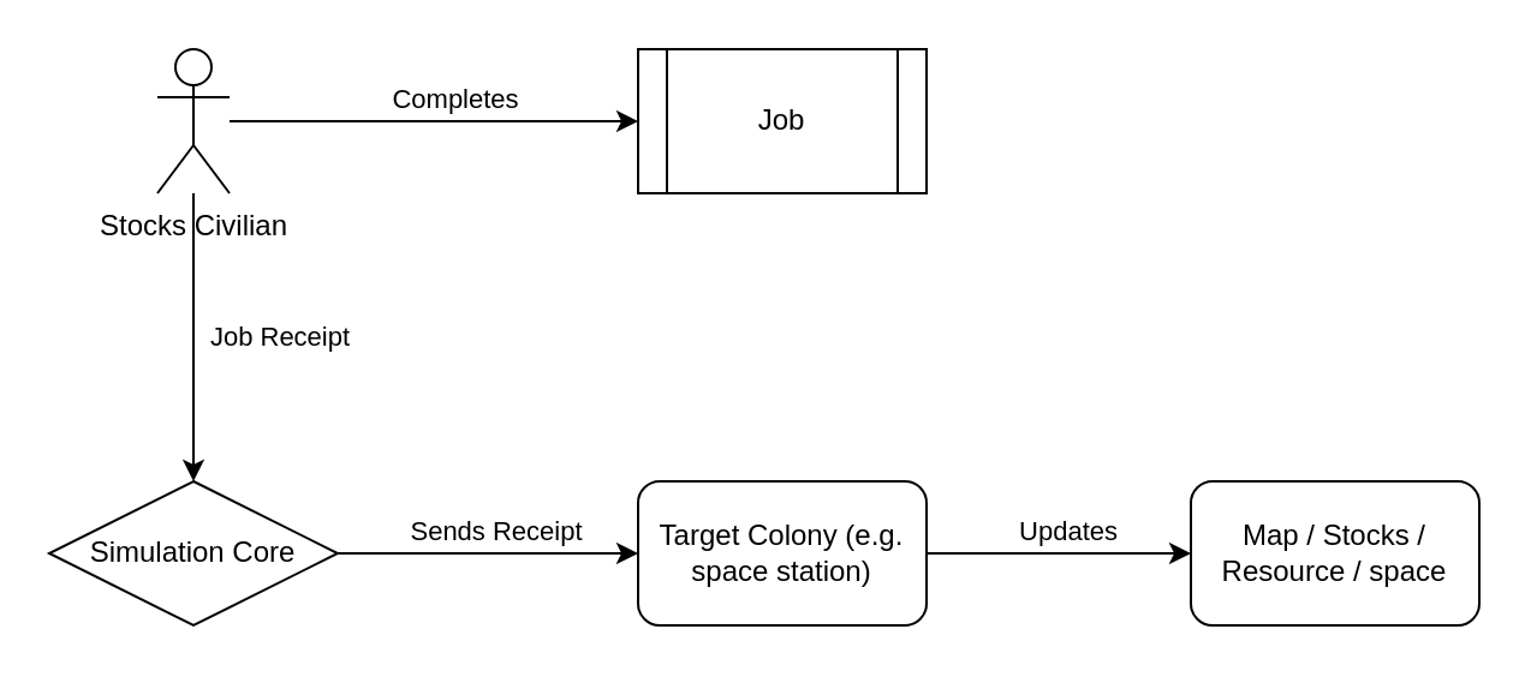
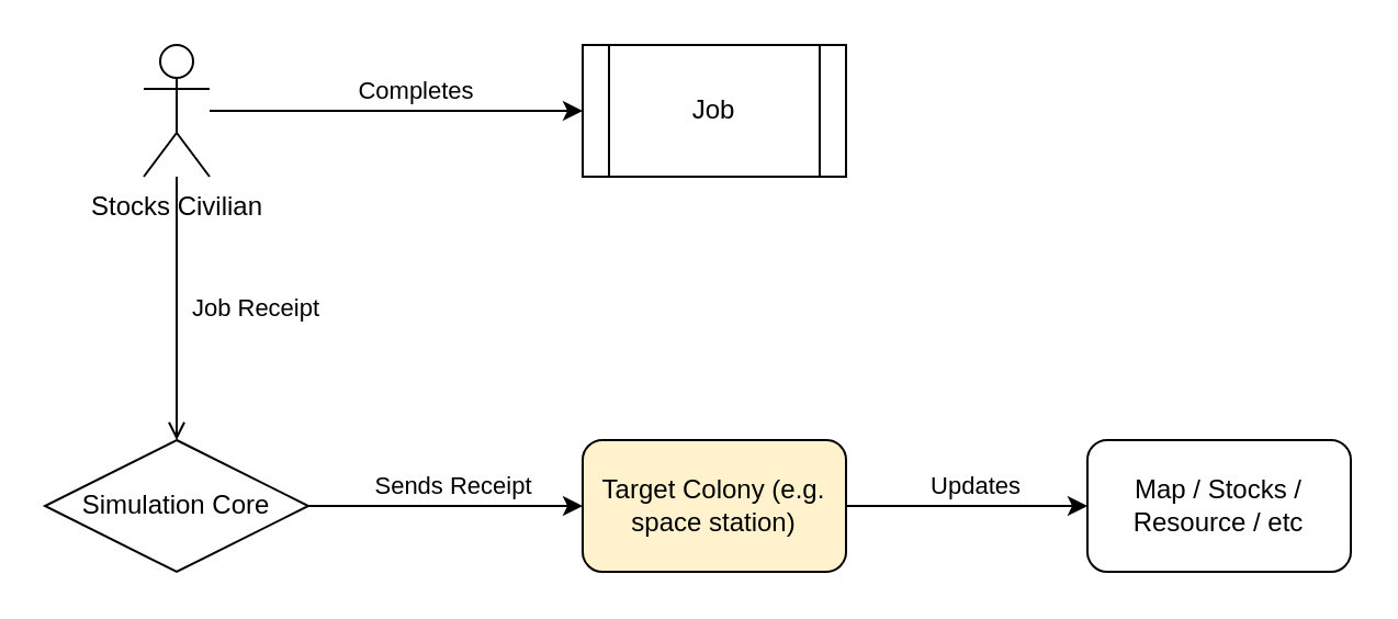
  <mxCell id="0" />
  <mxCell id="1" parent="0" />
  <mxCell id="2" style="edgeStyle=orthogonalEdgeStyle;rounded=0;orthogonalLoop=1;jettySize=auto;html=1;entryX=0;entryY=0.5;entryDx=0;entryDy=0;" edge="1" parent="1" source="6" target="7"><mxGeometry relative="1" as="geometry" /></mxCell>
  <mxCell id="3" value="Completes" style="edgeLabel;html=1;align=center;verticalAlign=middle;resizable=0;points=[];" vertex="1" connectable="0" parent="2"><mxGeometry x="0.094" y="-3" relative="1" as="geometry"><mxPoint y="-13" as="offset" /></mxGeometry></mxCell>
- <mxCell id="4" style="edgeStyle=orthogonalEdgeStyle;rounded=0;orthogonalLoop=1;jettySize=auto;html=1;entryX=0.5;entryY=0;entryDx=0;entryDy=0;" edge="1" parent="1" source="6" target="10"><mxGeometry relative="1" as="geometry" /></mxCell>
+ <mxCell id="4" style="edgeStyle=orthogonalEdgeStyle;rounded=0;orthogonalLoop=1;jettySize=auto;html=1;entryX=0.5;entryY=0;entryDx=0;entryDy=0;endArrow=open;" edge="1" parent="1" source="6" target="10"><mxGeometry relative="1" as="geometry" /></mxCell>
  <mxCell id="5" value="Job Receipt" style="edgeLabel;html=1;align=center;verticalAlign=middle;resizable=0;points=[];" vertex="1" connectable="0" parent="4"><mxGeometry x="-0.017" y="-1" relative="1" as="geometry"><mxPoint x="36" as="offset" /></mxGeometry></mxCell>
  <mxCell id="6" value="Stocks Civilian" style="shape=umlActor;verticalLabelPosition=bottom;verticalAlign=top;html=1;outlineConnect=0;" vertex="1" parent="1"><mxGeometry x="65" y="20" width="30" height="60" as="geometry" /></mxCell>
  <mxCell id="7" value="Job" style="shape=process;whiteSpace=wrap;html=1;backgroundOutline=1;" vertex="1" parent="1"><mxGeometry x="265" y="20" width="120" height="60" as="geometry" /></mxCell>
  <mxCell id="8" style="edgeStyle=orthogonalEdgeStyle;rounded=0;orthogonalLoop=1;jettySize=auto;html=1;entryX=0;entryY=0.5;entryDx=0;entryDy=0;" edge="1" parent="1" source="10" target="13"><mxGeometry relative="1" as="geometry" /></mxCell>
  <mxCell id="9" value="Sends Receipt" style="edgeLabel;html=1;align=center;verticalAlign=middle;resizable=0;points=[];" vertex="1" connectable="0" parent="8"><mxGeometry x="-0.04" y="2" relative="1" as="geometry"><mxPoint x="5" y="-8" as="offset" /></mxGeometry></mxCell>
  <mxCell id="10" value="Simulation Core" style="rhombus;whiteSpace=wrap;html=1;" vertex="1" parent="1"><mxGeometry x="20" y="200" width="120" height="60" as="geometry" /></mxCell>
  <mxCell id="11" style="edgeStyle=orthogonalEdgeStyle;rounded=0;orthogonalLoop=1;jettySize=auto;html=1;entryX=0;entryY=0.5;entryDx=0;entryDy=0;" edge="1" parent="1" source="13" target="14"><mxGeometry relative="1" as="geometry" /></mxCell>
  <mxCell id="12" value="Updates" style="edgeLabel;html=1;align=center;verticalAlign=middle;resizable=0;points=[];" vertex="1" connectable="0" parent="11"><mxGeometry x="0.054" y="3" relative="1" as="geometry"><mxPoint y="-7" as="offset" /></mxGeometry></mxCell>
- <mxCell id="13" value="Target Colony (e.g. space station)" style="rounded=1;whiteSpace=wrap;html=1;" vertex="1" parent="1"><mxGeometry x="265" y="200" width="120" height="60" as="geometry" /></mxCell>
- <mxCell id="14" value="Map / Stocks / Resource / space" style="rounded=1;whiteSpace=wrap;html=1;" vertex="1" parent="1"><mxGeometry x="495" y="200" width="120" height="60" as="geometry" /></mxCell>
+ <mxCell id="13" value="Target Colony (e.g. space station)" style="rounded=1;whiteSpace=wrap;html=1;fillColor=#fff2cc;" vertex="1" parent="1"><mxGeometry x="265" y="200" width="120" height="60" as="geometry" /></mxCell>
+ <mxCell id="14" value="Map / Stocks / Resource / etc" style="rounded=1;whiteSpace=wrap;html=1;" vertex="1" parent="1"><mxGeometry x="495" y="200" width="120" height="60" as="geometry" /></mxCell>
